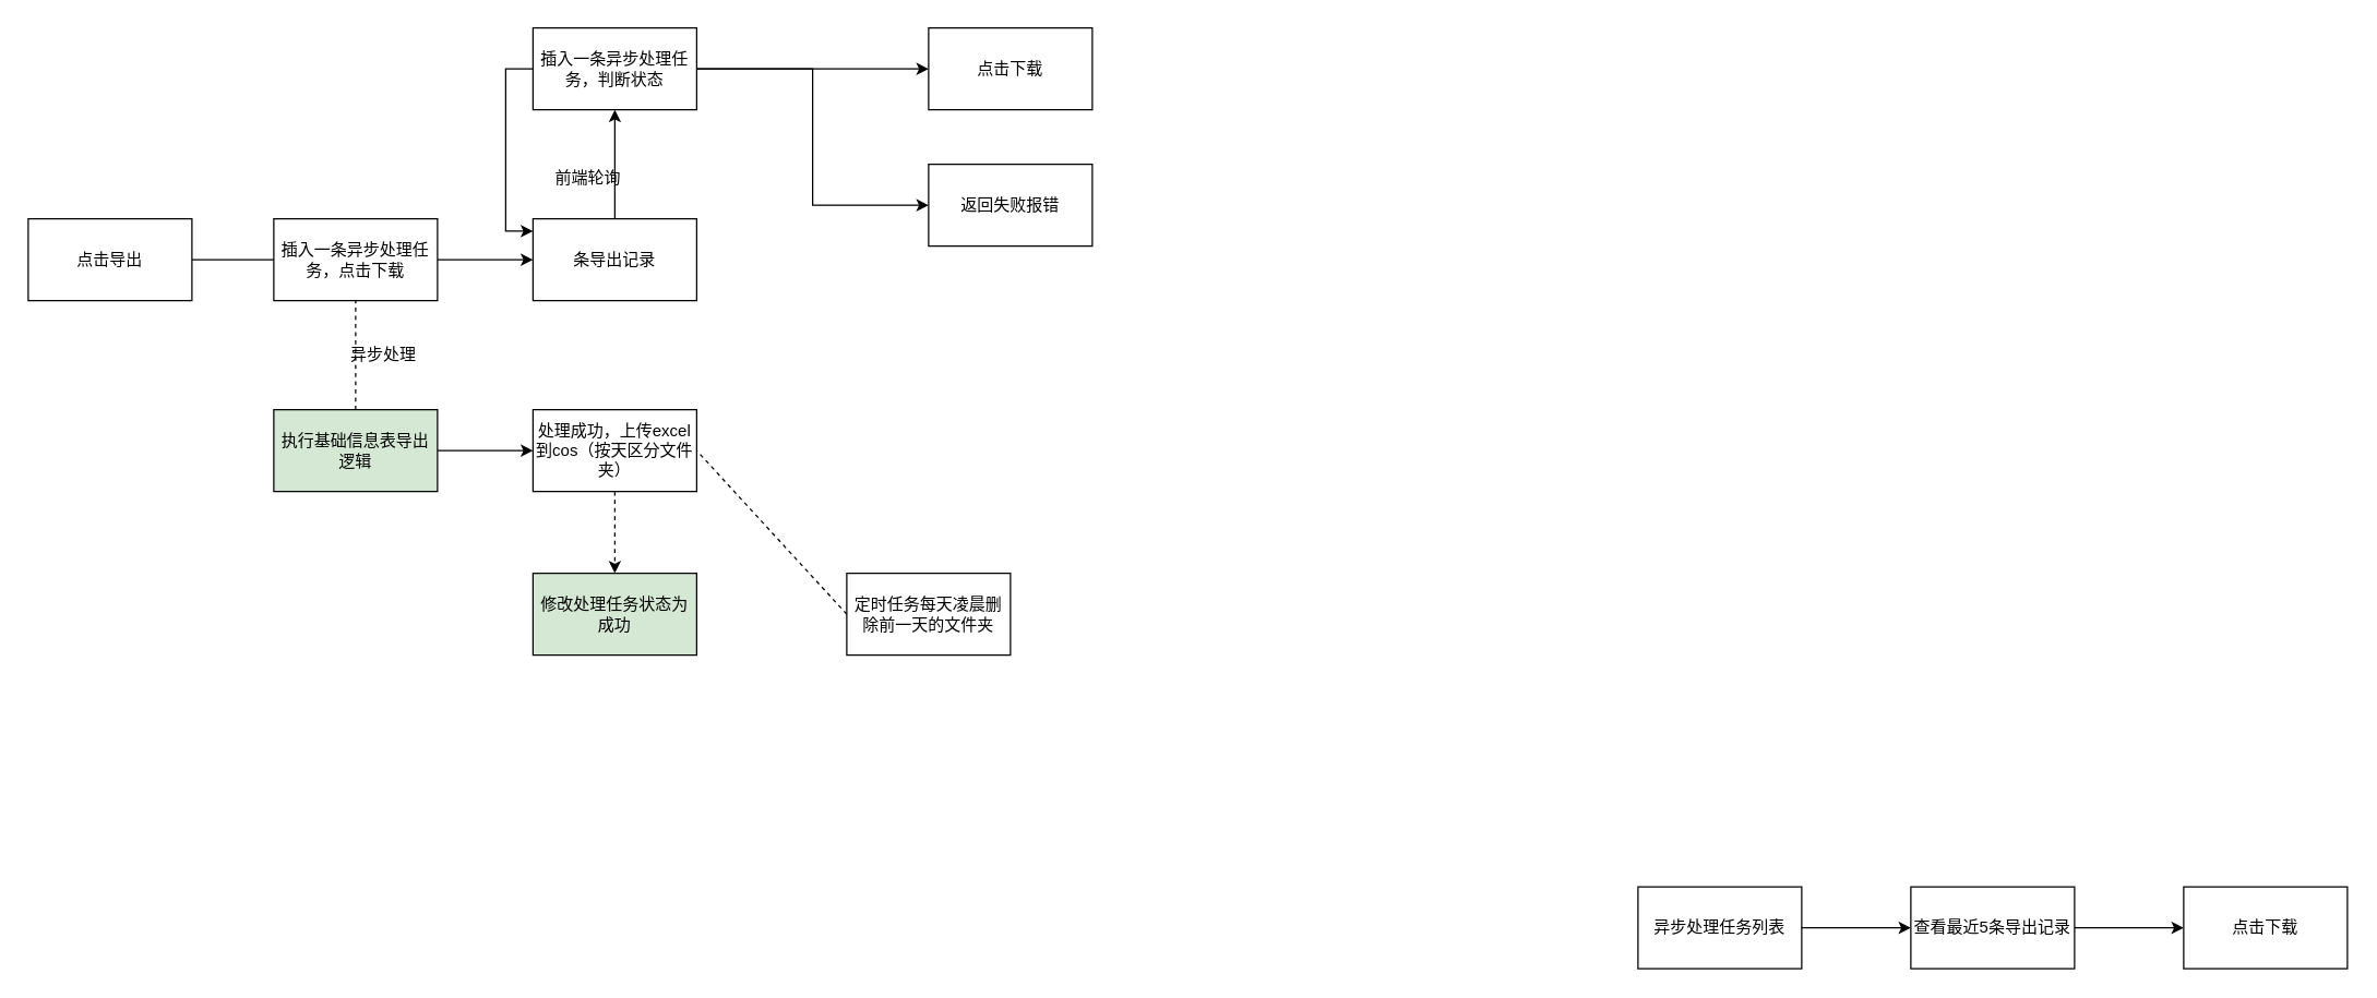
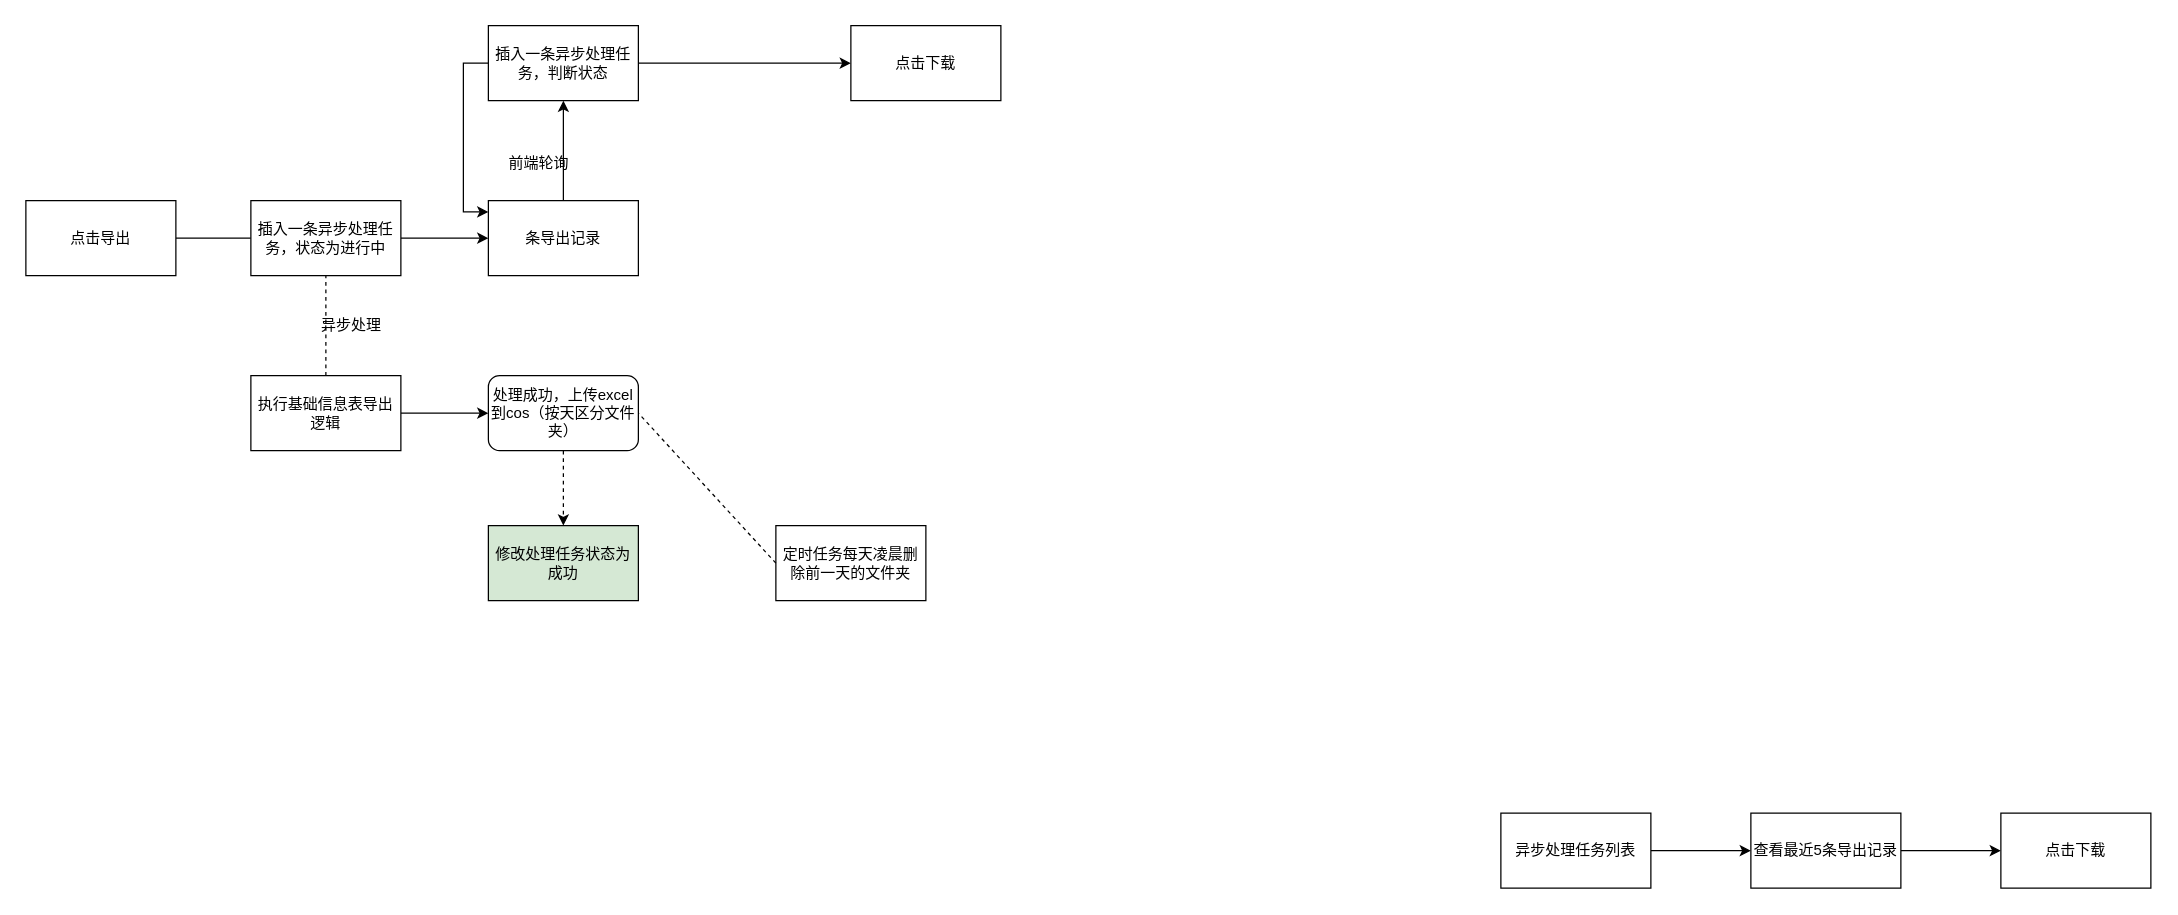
  <mxCell id="0" />
  <mxCell id="1" parent="0" />
  <mxCell id="2" style="edgeStyle=orthogonalEdgeStyle;rounded=0;orthogonalLoop=1;jettySize=auto;html=1;entryX=0;entryY=0.5;entryDx=0;entryDy=0;endArrow=none;" edge="1" parent="1" source="3" target="7"><mxGeometry relative="1" as="geometry" /></mxCell>
  <mxCell id="3" value="点击导出" style="whiteSpace=wrap;html=1;" vertex="1" parent="1"><mxGeometry x="20" y="160" width="120" height="60" as="geometry" /></mxCell>
  <mxCell id="4" value="" style="edgeStyle=orthogonalEdgeStyle;rounded=0;orthogonalLoop=1;jettySize=auto;html=1;" edge="1" parent="1" source="5" target="25"><mxGeometry relative="1" as="geometry" /></mxCell>
  <mxCell id="5" value="条导出记录" style="whiteSpace=wrap;html=1;" vertex="1" parent="1"><mxGeometry x="390" y="160" width="120" height="60" as="geometry" /></mxCell>
  <mxCell id="6" style="edgeStyle=orthogonalEdgeStyle;rounded=0;orthogonalLoop=1;jettySize=auto;html=1;entryX=0;entryY=0.5;entryDx=0;entryDy=0;" edge="1" parent="1" source="7" target="5"><mxGeometry relative="1" as="geometry" /></mxCell>
- <mxCell id="7" value="插入一条异步处理任务，点击下载" style="whiteSpace=wrap;html=1;" vertex="1" parent="1"><mxGeometry x="200" y="160" width="120" height="60" as="geometry" /></mxCell>
+ <mxCell id="7" value="插入一条异步处理任务，状态为进行中" style="whiteSpace=wrap;html=1;" vertex="1" parent="1"><mxGeometry x="200" y="160" width="120" height="60" as="geometry" /></mxCell>
  <mxCell id="8" style="edgeStyle=orthogonalEdgeStyle;rounded=0;orthogonalLoop=1;jettySize=auto;html=1;entryX=0;entryY=0.5;entryDx=0;entryDy=0;" edge="1" parent="1" source="9" target="13"><mxGeometry relative="1" as="geometry" /></mxCell>
- <mxCell id="9" value="执行基础信息表导出逻辑" style="whiteSpace=wrap;html=1;fillColor=#d5e8d4;" vertex="1" parent="1"><mxGeometry x="200" y="300" width="120" height="60" as="geometry" /></mxCell>
+ <mxCell id="9" value="执行基础信息表导出逻辑" style="whiteSpace=wrap;html=1;" vertex="1" parent="1"><mxGeometry x="200" y="300" width="120" height="60" as="geometry" /></mxCell>
  <mxCell id="10" value="" style="endArrow=none;dashed=1;html=1;entryX=0.5;entryY=1;entryDx=0;entryDy=0;exitX=0.5;exitY=0;exitDx=0;exitDy=0;" edge="1" parent="1" source="9" target="7"><mxGeometry width="50" height="50" relative="1" as="geometry"><mxPoint x="110" y="310" as="sourcePoint" /><mxPoint x="160" y="260" as="targetPoint" /></mxGeometry></mxCell>
  <mxCell id="11" value="异步处理" style="text;html=1;align=center;verticalAlign=middle;resizable=0;points=[];autosize=1;strokeColor=none;" vertex="1" parent="1"><mxGeometry x="250" y="250" width="60" height="20" as="geometry" /></mxCell>
  <mxCell id="12" style="edgeStyle=orthogonalEdgeStyle;rounded=0;orthogonalLoop=1;jettySize=auto;html=1;dashed=1;" edge="1" parent="1" source="13" target="14"><mxGeometry relative="1" as="geometry" /></mxCell>
- <mxCell id="13" value="处理成功，上传excel到cos（按天区分文件夹）" style="rounded=0;whiteSpace=wrap;html=1;" vertex="1" parent="1"><mxGeometry x="390" y="300" width="120" height="60" as="geometry" /></mxCell>
+ <mxCell id="13" value="处理成功，上传excel到cos（按天区分文件夹）" style="whiteSpace=wrap;html=1;rounded=1;" vertex="1" parent="1"><mxGeometry x="390" y="300" width="120" height="60" as="geometry" /></mxCell>
  <mxCell id="14" value="修改处理任务状态为成功" style="rounded=0;whiteSpace=wrap;html=1;fillColor=#d5e8d4;" vertex="1" parent="1"><mxGeometry x="390" y="420" width="120" height="60" as="geometry" /></mxCell>
  <mxCell id="15" value="" style="edgeStyle=orthogonalEdgeStyle;rounded=0;orthogonalLoop=1;jettySize=auto;html=1;" edge="1" parent="1" source="16" target="18"><mxGeometry relative="1" as="geometry" /></mxCell>
  <mxCell id="16" value="异步处理任务列表" style="whiteSpace=wrap;html=1;" vertex="1" parent="1"><mxGeometry x="1200" y="650" width="120" height="60" as="geometry" /></mxCell>
  <mxCell id="17" value="" style="edgeStyle=orthogonalEdgeStyle;rounded=0;orthogonalLoop=1;jettySize=auto;html=1;" edge="1" parent="1" source="18" target="19"><mxGeometry relative="1" as="geometry" /></mxCell>
  <mxCell id="18" value="查看最近5条导出记录" style="whiteSpace=wrap;html=1;" vertex="1" parent="1"><mxGeometry x="1400" y="650" width="120" height="60" as="geometry" /></mxCell>
  <mxCell id="19" value="点击下载" style="whiteSpace=wrap;html=1;" vertex="1" parent="1"><mxGeometry x="1600" y="650" width="120" height="60" as="geometry" /></mxCell>
  <mxCell id="20" value="定时任务每天凌晨删除前一天的文件夹" style="rounded=0;whiteSpace=wrap;html=1;" vertex="1" parent="1"><mxGeometry x="620" y="420" width="120" height="60" as="geometry" /></mxCell>
  <mxCell id="21" value="" style="endArrow=none;dashed=1;html=1;entryX=1;entryY=0.5;entryDx=0;entryDy=0;exitX=0;exitY=0.5;exitDx=0;exitDy=0;" edge="1" parent="1" source="20" target="13"><mxGeometry width="50" height="50" relative="1" as="geometry"><mxPoint x="640" y="430" as="sourcePoint" /><mxPoint x="270" y="230" as="targetPoint" /></mxGeometry></mxCell>
  <mxCell id="22" style="edgeStyle=orthogonalEdgeStyle;rounded=0;orthogonalLoop=1;jettySize=auto;html=1;entryX=0;entryY=0.15;entryDx=0;entryDy=0;entryPerimeter=0;exitX=0;exitY=0.5;exitDx=0;exitDy=0;" edge="1" parent="1" source="25" target="5"><mxGeometry relative="1" as="geometry" /></mxCell>
  <mxCell id="23" style="edgeStyle=orthogonalEdgeStyle;rounded=0;orthogonalLoop=1;jettySize=auto;html=1;entryX=0;entryY=0.5;entryDx=0;entryDy=0;" edge="1" parent="1" source="25" target="27"><mxGeometry relative="1" as="geometry" /></mxCell>
- <mxCell id="24" style="edgeStyle=orthogonalEdgeStyle;rounded=0;orthogonalLoop=1;jettySize=auto;html=1;entryX=0;entryY=0.5;entryDx=0;entryDy=0;" edge="1" parent="1" source="25" target="28"><mxGeometry relative="1" as="geometry" /></mxCell>
  <mxCell id="25" value="插入一条异步处理任务，判断状态" style="whiteSpace=wrap;html=1;" vertex="1" parent="1"><mxGeometry x="390" y="20" width="120" height="60" as="geometry" /></mxCell>
  <mxCell id="26" value="前端轮询" style="text;html=1;align=center;verticalAlign=middle;resizable=0;points=[];autosize=1;strokeColor=none;" vertex="1" parent="1"><mxGeometry x="400" y="120" width="60" height="20" as="geometry" /></mxCell>
  <mxCell id="27" value="点击下载" style="whiteSpace=wrap;html=1;" vertex="1" parent="1"><mxGeometry x="680" y="20" width="120" height="60" as="geometry" /></mxCell>
- <mxCell id="28" value="返回失败报错" style="whiteSpace=wrap;html=1;" vertex="1" parent="1"><mxGeometry x="680" y="120" width="120" height="60" as="geometry" /></mxCell>
